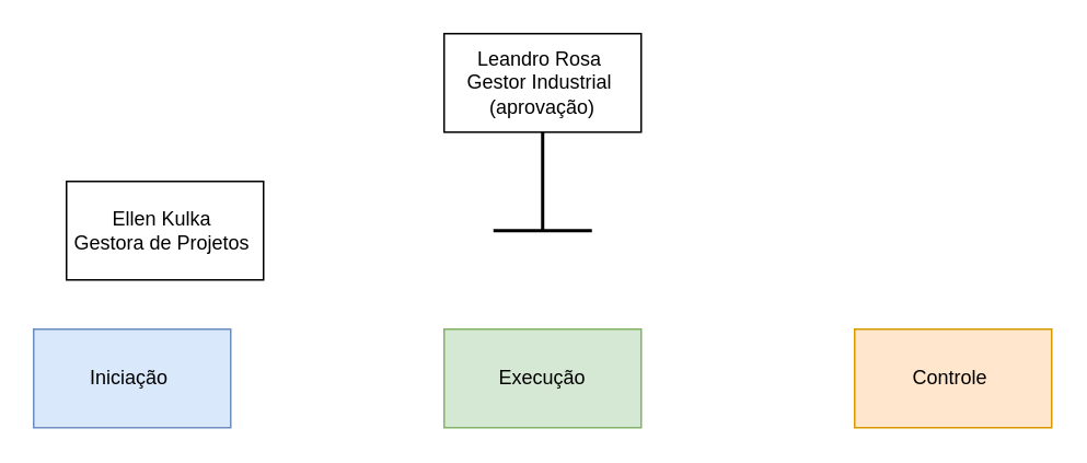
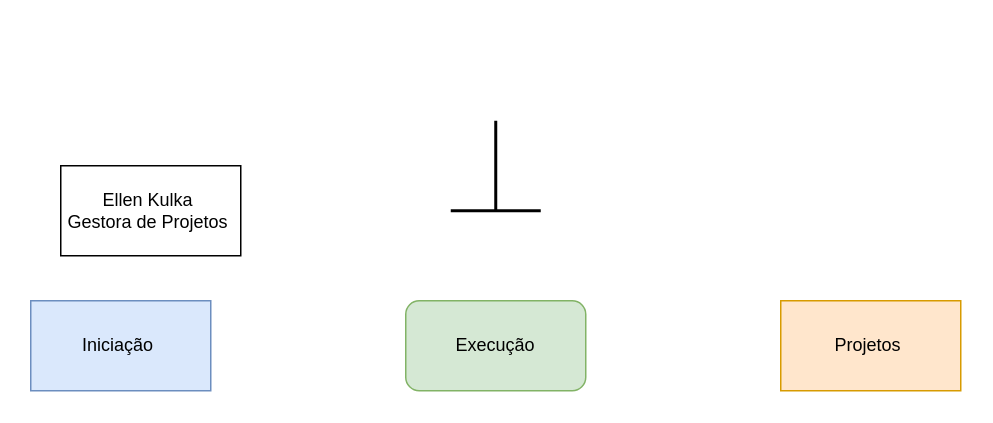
  <mxCell id="0" />
  <mxCell id="1" parent="0" />
  <mxCell id="2" value="&lt;font style=&quot;vertical-align: inherit;&quot;&gt;&lt;font style=&quot;vertical-align: inherit;&quot;&gt;Ellen Kulka&amp;nbsp;&lt;br&gt;Gestora de Projetos&amp;nbsp;&lt;br&gt;&lt;/font&gt;&lt;/font&gt;" style="rounded=0;whiteSpace=wrap;html=1;" vertex="1" parent="1"><mxGeometry x="40" y="110" width="120" height="60" as="geometry" /></mxCell>
  <mxCell id="3" value="" style="line;strokeWidth=2;html=1;" vertex="1" parent="1"><mxGeometry x="300" y="135" width="60" height="10" as="geometry" /></mxCell>
- <mxCell id="4" value="Leandro Rosa&amp;nbsp;&lt;br&gt;Gestor Industrial&amp;nbsp;&lt;br&gt;(aprovação)" style="rounded=0;whiteSpace=wrap;html=1;" vertex="1" parent="1"><mxGeometry x="270" y="20" width="120" height="60" as="geometry" /></mxCell>
  <mxCell id="5" value="" style="line;strokeWidth=2;direction=south;html=1;" vertex="1" parent="1"><mxGeometry x="325" y="80" width="10" height="60" as="geometry" /></mxCell>
  <mxCell id="6" value="Iniciação&amp;nbsp;" style="rounded=0;whiteSpace=wrap;html=1;fillColor=#dae8fc;strokeColor=#6c8ebf;" vertex="1" parent="1"><mxGeometry x="20" y="200" width="120" height="60" as="geometry" /></mxCell>
- <mxCell id="7" value="Execução" style="rounded=0;whiteSpace=wrap;html=1;fillColor=#d5e8d4;strokeColor=#82b366;" vertex="1" parent="1"><mxGeometry x="270" y="200" width="120" height="60" as="geometry" /></mxCell>
- <mxCell id="8" value="Controle&amp;nbsp;" style="rounded=0;whiteSpace=wrap;html=1;fillColor=#ffe6cc;strokeColor=#d79b00;" vertex="1" parent="1"><mxGeometry x="520" y="200" width="120" height="60" as="geometry" /></mxCell>
+ <mxCell id="7" value="Execução" style="whiteSpace=wrap;html=1;fillColor=#d5e8d4;strokeColor=#82b366;rounded=1;" vertex="1" parent="1"><mxGeometry x="270" y="200" width="120" height="60" as="geometry" /></mxCell>
+ <mxCell id="8" value="Projetos&amp;nbsp;" style="rounded=0;whiteSpace=wrap;html=1;fillColor=#ffe6cc;strokeColor=#d79b00;" vertex="1" parent="1"><mxGeometry x="520" y="200" width="120" height="60" as="geometry" /></mxCell>
